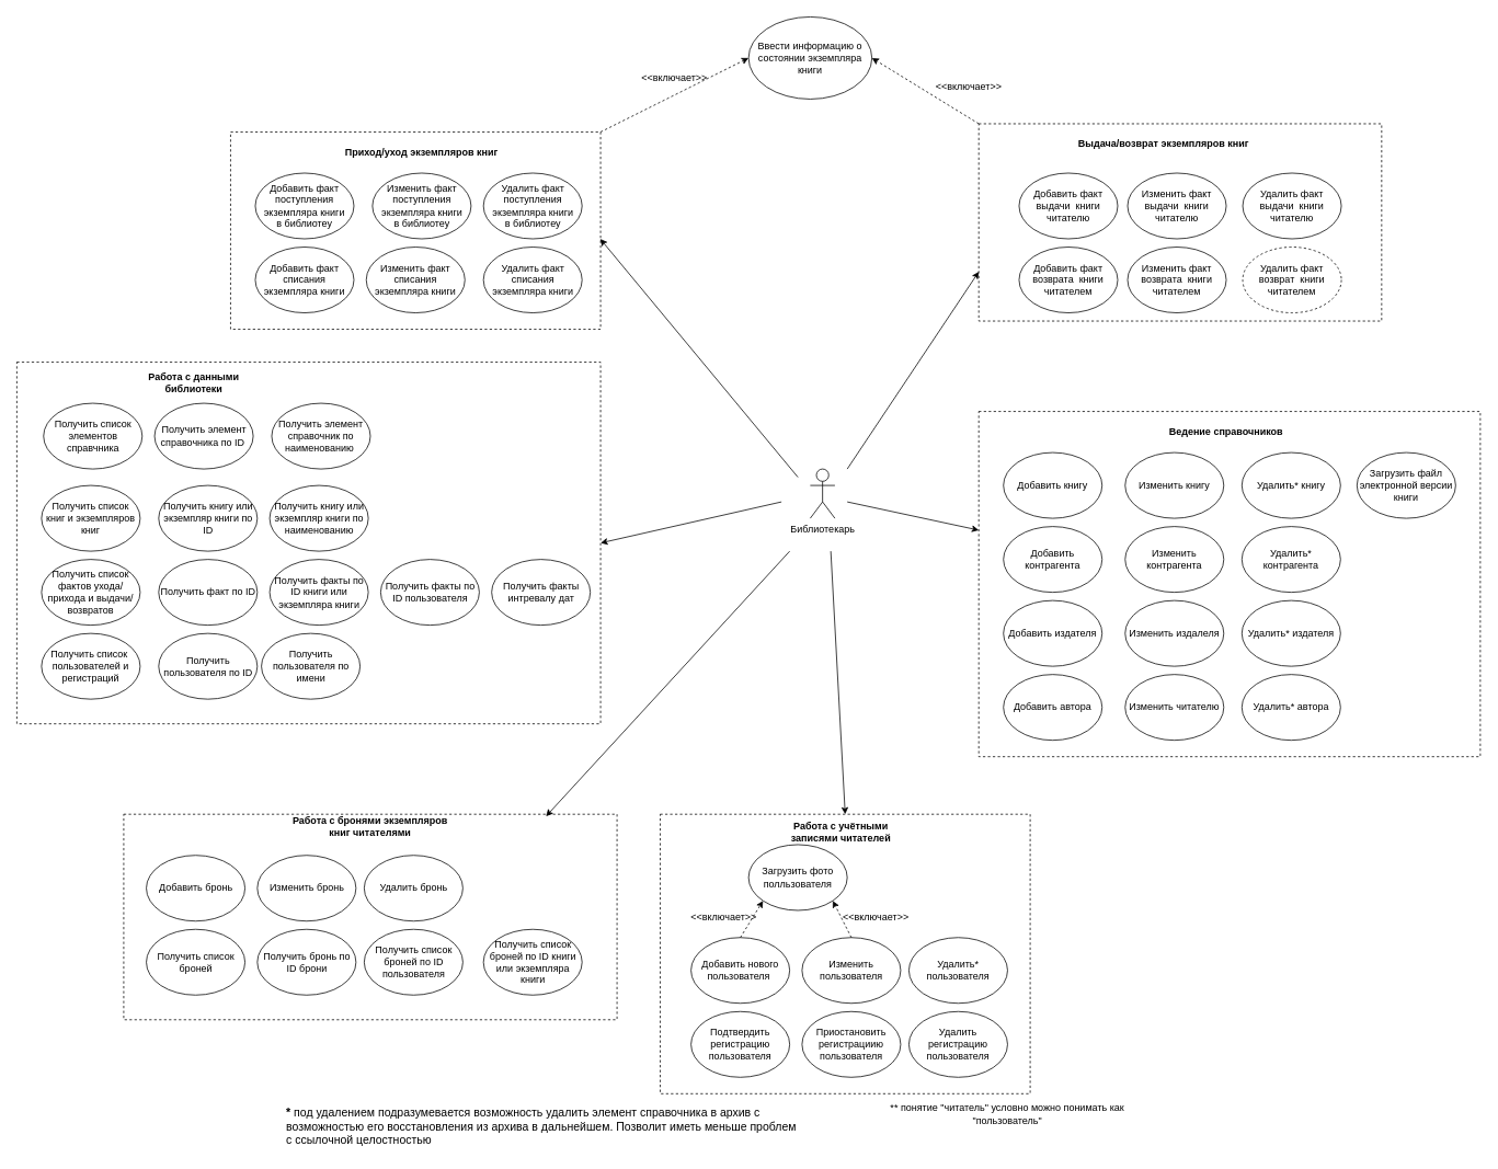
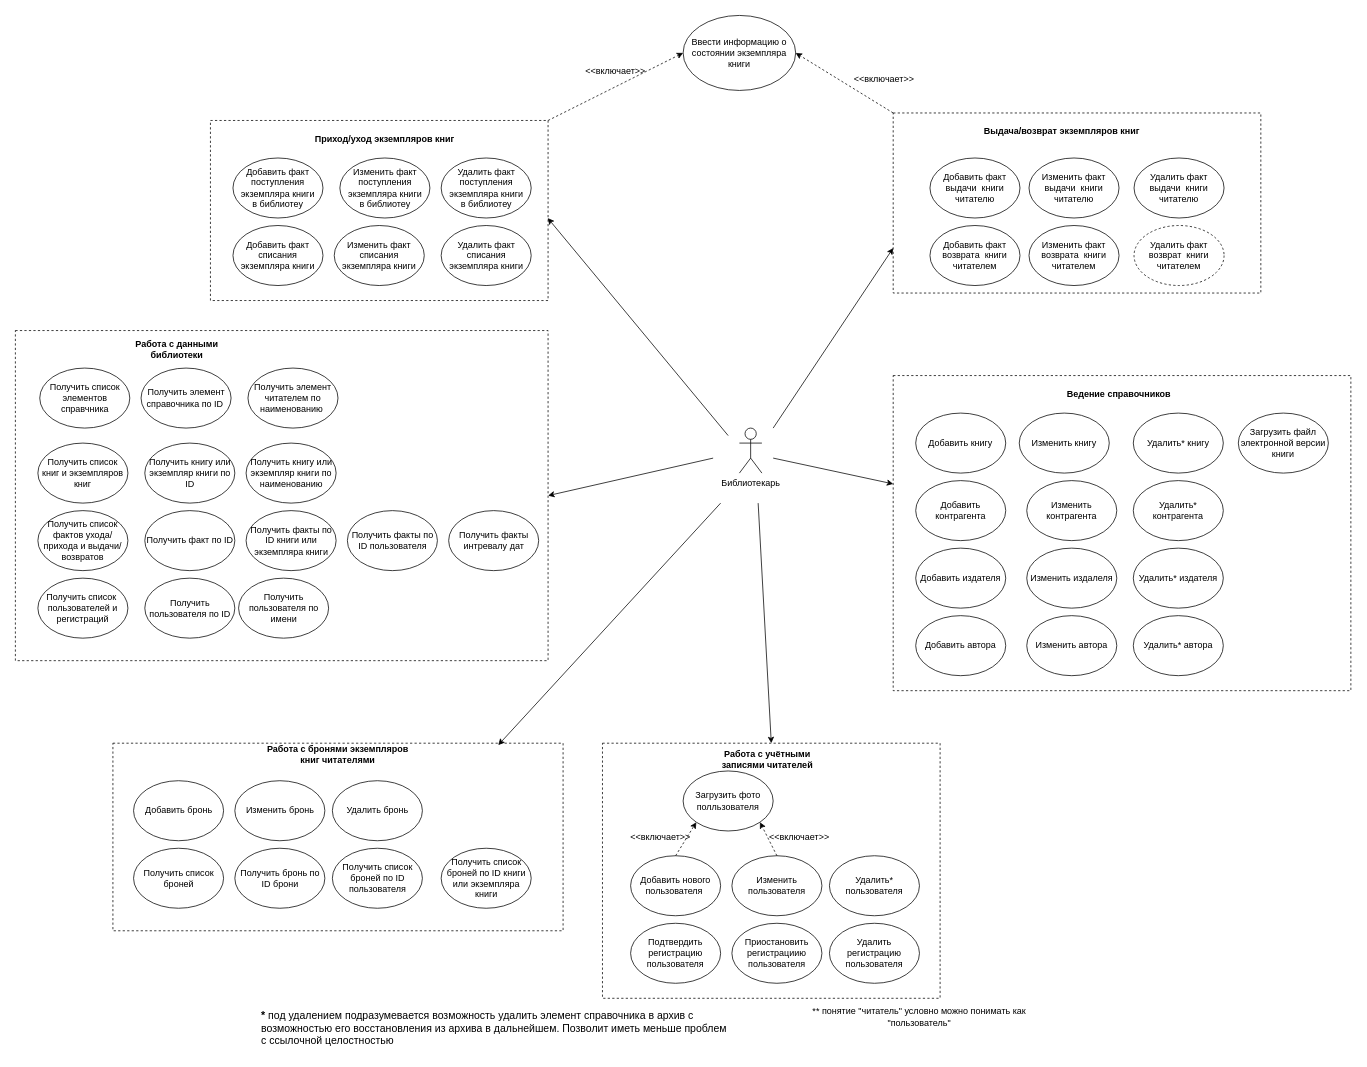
  <mxCell id="0" />
  <mxCell id="1" parent="0" />
  <mxCell id="2" value="" style="rounded=0;whiteSpace=wrap;html=1;dashed=1;" parent="1" vertex="1"><mxGeometry x="1190" y="150" width="490" height="240" as="geometry" /></mxCell>
  <mxCell id="3" value="" style="rounded=0;whiteSpace=wrap;html=1;dashed=1;" parent="1" vertex="1"><mxGeometry x="1190" y="500" width="610" height="420" as="geometry" /></mxCell>
  <mxCell id="4" value="" style="rounded=0;whiteSpace=wrap;html=1;dashed=1;" parent="1" vertex="1"><mxGeometry x="280" y="160" width="450" height="240" as="geometry" /></mxCell>
  <mxCell id="5" value="" style="rounded=0;whiteSpace=wrap;html=1;dashed=1;" parent="1" vertex="1"><mxGeometry x="802.5" y="990" width="450" height="340" as="geometry" /></mxCell>
  <mxCell id="6" value="Библиотекарь" style="shape=umlActor;verticalLabelPosition=bottom;verticalAlign=top;html=1;outlineConnect=0;" parent="1" vertex="1"><mxGeometry x="985" y="570" width="30" height="60" as="geometry" /></mxCell>
  <mxCell id="7" value="Добавить факт поступления экземпляра книги&lt;div&gt;в библиотеу&lt;/div&gt;" style="ellipse;whiteSpace=wrap;html=1;" parent="1" vertex="1"><mxGeometry x="310" y="210" width="120" height="80" as="geometry" /></mxCell>
  <mxCell id="8" value="Добавить факт списания экземпляра книги" style="ellipse;whiteSpace=wrap;html=1;" parent="1" vertex="1"><mxGeometry x="310" y="300" width="120" height="80" as="geometry" /></mxCell>
  <mxCell id="9" value="Добавить факт выдачи&amp;nbsp; книги читателю" style="ellipse;whiteSpace=wrap;html=1;" parent="1" vertex="1"><mxGeometry x="1239" y="210" width="120" height="80" as="geometry" /></mxCell>
  <mxCell id="10" value="Добавить факт возврата&amp;nbsp; книги читателем" style="ellipse;whiteSpace=wrap;html=1;" parent="1" vertex="1"><mxGeometry x="1239" y="300" width="120" height="80" as="geometry" /></mxCell>
  <mxCell id="11" value="Ввести информацию о состоянии экземпляра книги" style="ellipse;whiteSpace=wrap;html=1;" parent="1" vertex="1"><mxGeometry x="910" y="20" width="150" height="100" as="geometry" /></mxCell>
  <mxCell id="12" value="Загрузить файл электронной версии книги" style="ellipse;whiteSpace=wrap;html=1;" parent="1" vertex="1"><mxGeometry x="1650" y="550" width="120" height="80" as="geometry" /></mxCell>
  <mxCell id="13" value="Добавить нового пользователя&amp;nbsp;" style="ellipse;whiteSpace=wrap;html=1;" parent="1" vertex="1"><mxGeometry x="840" y="1140" width="120" height="80" as="geometry" /></mxCell>
  <mxCell id="14" value="Подтвердить регистрацию пользователя" style="ellipse;whiteSpace=wrap;html=1;" parent="1" vertex="1"><mxGeometry x="840" y="1230" width="120" height="80" as="geometry" /></mxCell>
  <mxCell id="15" value="Добавить книгу" style="ellipse;whiteSpace=wrap;html=1;" parent="1" vertex="1"><mxGeometry x="1220" y="550" width="120" height="80" as="geometry" /></mxCell>
- <mxCell id="16" value="Изменить книгу" style="ellipse;whiteSpace=wrap;html=1;" parent="1" vertex="1"><mxGeometry x="1368" y="550" width="120" height="80" as="geometry" /></mxCell>
+ <mxCell id="16" value="Изменить книгу" style="ellipse;whiteSpace=wrap;html=1;" parent="1" vertex="1"><mxGeometry x="1358" y="550" width="120" height="80" as="geometry" /></mxCell>
  <mxCell id="17" value="Удалить* книгу" style="ellipse;whiteSpace=wrap;html=1;" parent="1" vertex="1"><mxGeometry x="1510" y="550" width="120" height="80" as="geometry" /></mxCell>
  <mxCell id="18" value="Добавить контрагента" style="ellipse;whiteSpace=wrap;html=1;" parent="1" vertex="1"><mxGeometry x="1220" y="640" width="120" height="80" as="geometry" /></mxCell>
  <mxCell id="19" value="Изменить контрагента" style="ellipse;whiteSpace=wrap;html=1;" parent="1" vertex="1"><mxGeometry x="1368" y="640" width="120" height="80" as="geometry" /></mxCell>
  <mxCell id="20" value="Удалить* контрагента" style="ellipse;whiteSpace=wrap;html=1;" parent="1" vertex="1"><mxGeometry x="1510" y="640" width="120" height="80" as="geometry" /></mxCell>
  <mxCell id="21" value="Добавить издателя" style="ellipse;whiteSpace=wrap;html=1;" parent="1" vertex="1"><mxGeometry x="1220" y="730" width="120" height="80" as="geometry" /></mxCell>
  <mxCell id="22" value="Изменить издалеля" style="ellipse;whiteSpace=wrap;html=1;" parent="1" vertex="1"><mxGeometry x="1368" y="730" width="120" height="80" as="geometry" /></mxCell>
  <mxCell id="23" value="Удалить* издателя" style="ellipse;whiteSpace=wrap;html=1;" parent="1" vertex="1"><mxGeometry x="1510" y="730" width="120" height="80" as="geometry" /></mxCell>
  <mxCell id="24" value="Добавить автора" style="ellipse;whiteSpace=wrap;html=1;" parent="1" vertex="1"><mxGeometry x="1220" y="820" width="120" height="80" as="geometry" /></mxCell>
- <mxCell id="25" value="Изменить читателю" style="ellipse;whiteSpace=wrap;html=1;" parent="1" vertex="1"><mxGeometry x="1368" y="820" width="120" height="80" as="geometry" /></mxCell>
+ <mxCell id="25" value="Изменить автора" style="ellipse;whiteSpace=wrap;html=1;" parent="1" vertex="1"><mxGeometry x="1368" y="820" width="120" height="80" as="geometry" /></mxCell>
  <mxCell id="26" value="Удалить* автора" style="ellipse;whiteSpace=wrap;html=1;" parent="1" vertex="1"><mxGeometry x="1510" y="820" width="120" height="80" as="geometry" /></mxCell>
  <mxCell id="27" value="Приостановить регистрациию пользователя" style="ellipse;whiteSpace=wrap;html=1;" parent="1" vertex="1"><mxGeometry x="975" y="1230" width="120" height="80" as="geometry" /></mxCell>
  <mxCell id="28" value="Изменить пользователя" style="ellipse;whiteSpace=wrap;html=1;" parent="1" vertex="1"><mxGeometry x="975" y="1140" width="120" height="80" as="geometry" /></mxCell>
  <mxCell id="29" value="Удалить* пользователя" style="ellipse;whiteSpace=wrap;html=1;" parent="1" vertex="1"><mxGeometry x="1105" y="1140" width="120" height="80" as="geometry" /></mxCell>
  <mxCell id="30" value="Удалить факт поступления экземпляра книги&lt;div&gt;в библиотеу&lt;/div&gt;" style="ellipse;whiteSpace=wrap;html=1;" parent="1" vertex="1"><mxGeometry x="587.5" y="210" width="120" height="80" as="geometry" /></mxCell>
  <mxCell id="31" value="Изменить факт поступления экземпляра книги&lt;div&gt;в библиотеу&lt;/div&gt;" style="ellipse;whiteSpace=wrap;html=1;" parent="1" vertex="1"><mxGeometry x="452.5" y="210" width="120" height="80" as="geometry" /></mxCell>
  <mxCell id="32" value="Изменить факт списания экземпляра книги" style="ellipse;whiteSpace=wrap;html=1;" parent="1" vertex="1"><mxGeometry x="445" y="300" width="120" height="80" as="geometry" /></mxCell>
  <mxCell id="33" value="Удалить факт списания экземпляра книги" style="ellipse;whiteSpace=wrap;html=1;" parent="1" vertex="1"><mxGeometry x="587.5" y="300" width="120" height="80" as="geometry" /></mxCell>
  <mxCell id="34" value="Изменить факт выдачи&amp;nbsp; книги читателю" style="ellipse;whiteSpace=wrap;html=1;" parent="1" vertex="1"><mxGeometry x="1371" y="210" width="120" height="80" as="geometry" /></mxCell>
  <mxCell id="35" value="Удалить факт выдачи&amp;nbsp; книги читателю" style="ellipse;whiteSpace=wrap;html=1;" parent="1" vertex="1"><mxGeometry x="1511" y="210" width="120" height="80" as="geometry" /></mxCell>
  <mxCell id="36" value="Изменить факт возврата&amp;nbsp; книги читателем" style="ellipse;whiteSpace=wrap;html=1;" parent="1" vertex="1"><mxGeometry x="1371" y="300" width="120" height="80" as="geometry" /></mxCell>
  <mxCell id="37" value="Удалить факт возврат&amp;nbsp; книги читателем" style="ellipse;whiteSpace=wrap;html=1;dashed=1;" parent="1" vertex="1"><mxGeometry x="1511" y="300" width="120" height="80" as="geometry" /></mxCell>
  <mxCell id="38" value="Работа с учётными записями читателей" style="text;html=1;align=center;verticalAlign=middle;whiteSpace=wrap;rounded=0;fontStyle=1" parent="1" vertex="1"><mxGeometry x="940" y="997" width="165" height="30" as="geometry" /></mxCell>
  <mxCell id="39" value="Приход/уход экземпляров книг" style="text;html=1;align=center;verticalAlign=middle;whiteSpace=wrap;rounded=0;fontStyle=1" parent="1" vertex="1"><mxGeometry x="410" y="170" width="205" height="30" as="geometry" /></mxCell>
  <mxCell id="40" value="Ведение справочников" style="text;html=1;align=center;verticalAlign=middle;whiteSpace=wrap;rounded=0;fontStyle=1" parent="1" vertex="1"><mxGeometry x="1406" y="510" width="170" height="30" as="geometry" /></mxCell>
  <mxCell id="41" value="Выдача/возврат экземпляров книг" style="text;html=1;align=center;verticalAlign=middle;whiteSpace=wrap;rounded=0;fontStyle=1" parent="1" vertex="1"><mxGeometry x="1300" y="160" width="230" height="30" as="geometry" /></mxCell>
  <mxCell id="42" value="Удалить регистрацию пользователя" style="ellipse;whiteSpace=wrap;html=1;" parent="1" vertex="1"><mxGeometry x="1105" y="1230" width="120" height="80" as="geometry" /></mxCell>
  <mxCell id="43" value="" style="endArrow=classic;html=1;rounded=0;entryX=0.999;entryY=0.542;entryDx=0;entryDy=0;entryPerimeter=0;" parent="1" target="4" edge="1"><mxGeometry width="50" height="50" relative="1" as="geometry"><mxPoint x="970" y="580" as="sourcePoint" /><mxPoint x="1090" y="450" as="targetPoint" /></mxGeometry></mxCell>
  <mxCell id="44" value="" style="endArrow=classic;html=1;rounded=0;entryX=0.5;entryY=0;entryDx=0;entryDy=0;" parent="1" target="5" edge="1"><mxGeometry width="50" height="50" relative="1" as="geometry"><mxPoint x="1010" y="670" as="sourcePoint" /><mxPoint x="860" y="710" as="targetPoint" /></mxGeometry></mxCell>
  <mxCell id="45" value="" style="endArrow=classic;html=1;rounded=0;entryX=0;entryY=0.75;entryDx=0;entryDy=0;" parent="1" target="2" edge="1"><mxGeometry width="50" height="50" relative="1" as="geometry"><mxPoint x="1030" y="570" as="sourcePoint" /><mxPoint x="1090" y="650" as="targetPoint" /></mxGeometry></mxCell>
  <mxCell id="46" value="" style="endArrow=classic;html=1;rounded=0;" parent="1" target="3" edge="1"><mxGeometry width="50" height="50" relative="1" as="geometry"><mxPoint x="1030" y="610" as="sourcePoint" /><mxPoint x="1090" y="650" as="targetPoint" /></mxGeometry></mxCell>
  <mxCell id="47" value="" style="endArrow=classic;html=1;rounded=0;exitX=1;exitY=0;exitDx=0;exitDy=0;entryX=0;entryY=0.5;entryDx=0;entryDy=0;dashed=1;" parent="1" source="4" target="11" edge="1"><mxGeometry width="50" height="50" relative="1" as="geometry"><mxPoint x="1040" y="500" as="sourcePoint" /><mxPoint x="934.95" y="197.5" as="targetPoint" /></mxGeometry></mxCell>
  <mxCell id="48" value="" style="endArrow=classic;html=1;rounded=0;entryX=1;entryY=0.5;entryDx=0;entryDy=0;exitX=0;exitY=0;exitDx=0;exitDy=0;dashed=1;" parent="1" source="2" target="11" edge="1"><mxGeometry width="50" height="50" relative="1" as="geometry"><mxPoint x="920" y="500" as="sourcePoint" /><mxPoint x="1058.033" y="205.355" as="targetPoint" /></mxGeometry></mxCell>
  <mxCell id="49" value="&amp;lt;&amp;lt;включает&amp;gt;&amp;gt;" style="text;html=1;align=center;verticalAlign=middle;whiteSpace=wrap;rounded=0;" parent="1" vertex="1"><mxGeometry x="790" y="80" width="60" height="30" as="geometry" /></mxCell>
  <mxCell id="50" value="&amp;lt;&amp;lt;включает&amp;gt;&amp;gt;" style="text;html=1;align=center;verticalAlign=middle;whiteSpace=wrap;rounded=0;" parent="1" vertex="1"><mxGeometry x="1148" y="90" width="60" height="30" as="geometry" /></mxCell>
  <mxCell id="51" value="&lt;b&gt;* &lt;/b&gt;под удалением подразумевается возможность удалить элемент справочника в архив с возможностью его восстановления из архива в дальнейшем. Позволит иметь меньше проблем с ссылочной целостностью" style="text;html=1;align=left;verticalAlign=middle;whiteSpace=wrap;rounded=0;fontSize=14;" parent="1" vertex="1"><mxGeometry x="346.25" y="1340" width="630" height="60" as="geometry" /></mxCell>
  <mxCell id="52" value="" style="rounded=0;whiteSpace=wrap;html=1;dashed=1;" parent="1" vertex="1"><mxGeometry x="20" y="440" width="710" height="440" as="geometry" /></mxCell>
  <mxCell id="53" value="Получить список элементов справчника" style="ellipse;whiteSpace=wrap;html=1;" parent="1" vertex="1"><mxGeometry x="52.5" y="490" width="120" height="80" as="geometry" /></mxCell>
  <mxCell id="54" value="Получить список книг и экземпляров книг" style="ellipse;whiteSpace=wrap;html=1;" parent="1" vertex="1"><mxGeometry x="50" y="590" width="120" height="80" as="geometry" /></mxCell>
  <mxCell id="55" value="Получить книгу или экземпляр книги по ID" style="ellipse;whiteSpace=wrap;html=1;" parent="1" vertex="1"><mxGeometry x="192.5" y="590" width="120" height="80" as="geometry" /></mxCell>
  <mxCell id="56" value="Получить элемент справочника по ID&amp;nbsp;" style="ellipse;whiteSpace=wrap;html=1;" parent="1" vertex="1"><mxGeometry x="187.5" y="490" width="120" height="80" as="geometry" /></mxCell>
- <mxCell id="57" value="Получить элемент справочник&amp;nbsp;по наименованию&amp;nbsp;" style="ellipse;whiteSpace=wrap;html=1;" parent="1" vertex="1"><mxGeometry x="330" y="490" width="120" height="80" as="geometry" /></mxCell>
+ <mxCell id="57" value="Получить элемент читателем&amp;nbsp;по наименованию&amp;nbsp;" style="ellipse;whiteSpace=wrap;html=1;" parent="1" vertex="1"><mxGeometry x="330" y="490" width="120" height="80" as="geometry" /></mxCell>
  <mxCell id="58" value="Работа с данными библиотеки" style="text;html=1;align=center;verticalAlign=middle;whiteSpace=wrap;rounded=0;fontStyle=1" parent="1" vertex="1"><mxGeometry x="152.5" y="450" width="165" height="30" as="geometry" /></mxCell>
  <mxCell id="59" value="Получить книгу или экземпляр книги по наименованию" style="ellipse;whiteSpace=wrap;html=1;" parent="1" vertex="1"><mxGeometry x="327.5" y="590" width="120" height="80" as="geometry" /></mxCell>
  <mxCell id="60" value="Получить список фактов ухода/прихода и выдачи/возвратов" style="ellipse;whiteSpace=wrap;html=1;" parent="1" vertex="1"><mxGeometry x="50" y="680" width="120" height="80" as="geometry" /></mxCell>
  <mxCell id="61" value="Получить факт по ID" style="ellipse;whiteSpace=wrap;html=1;" parent="1" vertex="1"><mxGeometry x="192.5" y="680" width="120" height="80" as="geometry" /></mxCell>
  <mxCell id="62" value="Получить факты по ID книги или экземпляра книги" style="ellipse;whiteSpace=wrap;html=1;" parent="1" vertex="1"><mxGeometry x="327.5" y="680" width="120" height="80" as="geometry" /></mxCell>
  <mxCell id="63" value="Получить список&amp;nbsp; пользователей и регистраций" style="ellipse;whiteSpace=wrap;html=1;" parent="1" vertex="1"><mxGeometry x="50" y="770" width="120" height="80" as="geometry" /></mxCell>
  <mxCell id="64" value="Получить пользователя по ID" style="ellipse;whiteSpace=wrap;html=1;" parent="1" vertex="1"><mxGeometry x="192.5" y="770" width="120" height="80" as="geometry" /></mxCell>
  <mxCell id="65" value="Получить пользователя по имени" style="ellipse;whiteSpace=wrap;html=1;" parent="1" vertex="1"><mxGeometry x="317.5" y="770" width="120" height="80" as="geometry" /></mxCell>
  <mxCell id="66" value="" style="rounded=0;whiteSpace=wrap;html=1;dashed=1;" parent="1" vertex="1"><mxGeometry x="150" y="990" width="600" height="250" as="geometry" /></mxCell>
  <mxCell id="67" value="Добавить бронь" style="ellipse;whiteSpace=wrap;html=1;" parent="1" vertex="1"><mxGeometry x="177.5" y="1040" width="120" height="80" as="geometry" /></mxCell>
  <mxCell id="68" value="Изменить бронь" style="ellipse;whiteSpace=wrap;html=1;" parent="1" vertex="1"><mxGeometry x="312.5" y="1040" width="120" height="80" as="geometry" /></mxCell>
  <mxCell id="69" value="Удалить бронь" style="ellipse;whiteSpace=wrap;html=1;" parent="1" vertex="1"><mxGeometry x="442.5" y="1040" width="120" height="80" as="geometry" /></mxCell>
  <mxCell id="70" value="Работа с бронями экземпляров книг читателями" style="text;html=1;align=center;verticalAlign=middle;whiteSpace=wrap;rounded=0;fontStyle=1" parent="1" vertex="1"><mxGeometry x="346.25" y="990" width="207.5" height="30" as="geometry" /></mxCell>
  <mxCell id="71" value="Получить список броней" style="ellipse;whiteSpace=wrap;html=1;" parent="1" vertex="1"><mxGeometry x="177.5" y="1130" width="120" height="80" as="geometry" /></mxCell>
  <mxCell id="72" value="Получить бронь по ID брони" style="ellipse;whiteSpace=wrap;html=1;" parent="1" vertex="1"><mxGeometry x="312.5" y="1130" width="120" height="80" as="geometry" /></mxCell>
  <mxCell id="73" value="Получить список броней по ID пользователя" style="ellipse;whiteSpace=wrap;html=1;" parent="1" vertex="1"><mxGeometry x="442.5" y="1130" width="120" height="80" as="geometry" /></mxCell>
  <mxCell id="74" value="" style="endArrow=classic;html=1;rounded=0;entryX=0.856;entryY=0.01;entryDx=0;entryDy=0;entryPerimeter=0;" parent="1" target="66" edge="1"><mxGeometry width="50" height="50" relative="1" as="geometry"><mxPoint x="960" y="670" as="sourcePoint" /><mxPoint x="600" y="710" as="targetPoint" /></mxGeometry></mxCell>
  <mxCell id="75" value="" style="endArrow=classic;html=1;rounded=0;entryX=1;entryY=0.5;entryDx=0;entryDy=0;" parent="1" target="52" edge="1"><mxGeometry width="50" height="50" relative="1" as="geometry"><mxPoint x="950" y="610" as="sourcePoint" /><mxPoint x="600" y="470" as="targetPoint" /></mxGeometry></mxCell>
  <mxCell id="76" value="Получить факты по ID пользователя" style="ellipse;whiteSpace=wrap;html=1;" vertex="1" parent="1"><mxGeometry x="462.5" y="680" width="120" height="80" as="geometry" /></mxCell>
  <mxCell id="77" value="Получить факты интревалу дат" style="ellipse;whiteSpace=wrap;html=1;" vertex="1" parent="1"><mxGeometry x="597.5" y="680" width="120" height="80" as="geometry" /></mxCell>
  <mxCell id="78" value="Получить список броней по ID книги или экземпляра книги" style="ellipse;whiteSpace=wrap;html=1;" vertex="1" parent="1"><mxGeometry x="587.5" y="1130" width="120" height="80" as="geometry" /></mxCell>
  <mxCell id="79" value="Загрузить фото полльзователя" style="ellipse;whiteSpace=wrap;html=1;" vertex="1" parent="1"><mxGeometry x="910" y="1027" width="120" height="80" as="geometry" /></mxCell>
  <mxCell id="80" value="" style="endArrow=classic;html=1;rounded=0;exitX=0.5;exitY=0;exitDx=0;exitDy=0;entryX=0;entryY=1;entryDx=0;entryDy=0;dashed=1;" edge="1" parent="1" source="13" target="79"><mxGeometry width="50" height="50" relative="1" as="geometry"><mxPoint x="850" y="1520" as="sourcePoint" /><mxPoint x="1030" y="1430" as="targetPoint" /></mxGeometry></mxCell>
  <mxCell id="81" value="&amp;lt;&amp;lt;включает&amp;gt;&amp;gt;" style="text;html=1;align=center;verticalAlign=middle;whiteSpace=wrap;rounded=0;" vertex="1" parent="1"><mxGeometry x="850" y="1100" width="60" height="30" as="geometry" /></mxCell>
  <mxCell id="82" value="" style="endArrow=classic;html=1;rounded=0;exitX=0.5;exitY=0;exitDx=0;exitDy=0;entryX=1;entryY=1;entryDx=0;entryDy=0;dashed=1;" edge="1" parent="1" source="28" target="79"><mxGeometry width="50" height="50" relative="1" as="geometry"><mxPoint x="910" y="1460" as="sourcePoint" /><mxPoint x="958" y="1415" as="targetPoint" /></mxGeometry></mxCell>
  <mxCell id="83" value="&amp;lt;&amp;lt;включает&amp;gt;&amp;gt;" style="text;html=1;align=center;verticalAlign=middle;whiteSpace=wrap;rounded=0;" vertex="1" parent="1"><mxGeometry x="1035" y="1100" width="60" height="30" as="geometry" /></mxCell>
  <mxCell id="84" value="** понятие &quot;читатель&quot; условно можно понимать как &quot;пользователь&quot;" style="text;html=1;align=center;verticalAlign=middle;whiteSpace=wrap;rounded=0;" vertex="1" parent="1"><mxGeometry x="1080" y="1340" width="290" height="30" as="geometry" /></mxCell>
